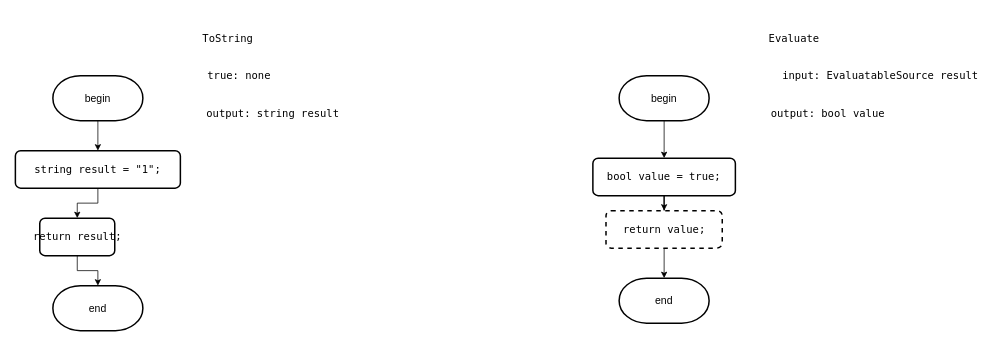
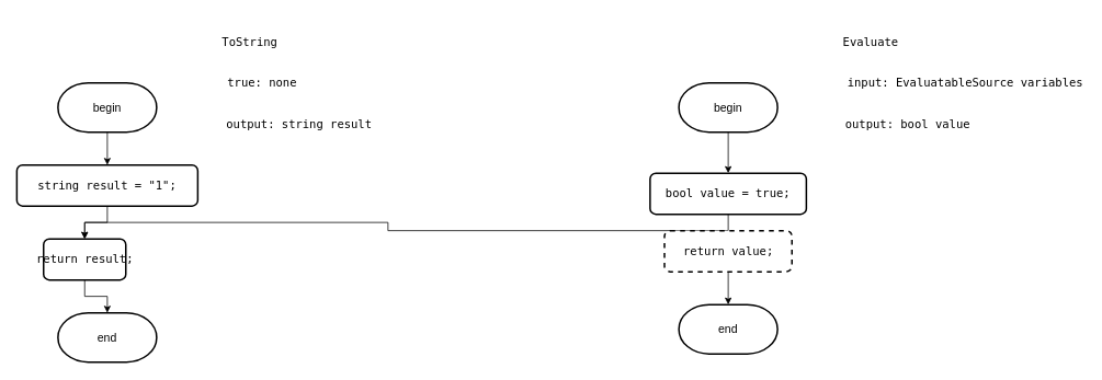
  <mxCell id="0" />
  <mxCell id="1" parent="0" />
  <mxCell id="2" value="&lt;pre style=&quot;font-family: &amp;quot;JetBrains Mono&amp;quot;, monospace;&quot;&gt;Evaluate&lt;/pre&gt;" style="text;html=1;align=center;verticalAlign=middle;resizable=0;points=[];autosize=1;strokeColor=none;fillColor=none;fontSize=14;labelBackgroundColor=none;fontColor=#000000;" parent="1" vertex="1"><mxGeometry x="1012.5" y="20" width="90" height="60" as="geometry" /></mxCell>
  <mxCell id="3" style="edgeStyle=orthogonalEdgeStyle;rounded=0;orthogonalLoop=1;jettySize=auto;html=1;exitX=0.5;exitY=1;exitDx=0;exitDy=0;exitPerimeter=0;entryX=0.5;entryY=0;entryDx=0;entryDy=0;fontSize=14;labelBackgroundColor=none;fontColor=#000000;" parent="1" source="4" target="6" edge="1"><mxGeometry relative="1" as="geometry" /></mxCell>
  <mxCell id="4" value="begin" style="strokeWidth=2;html=1;shape=mxgraph.flowchart.terminator;whiteSpace=wrap;fontSize=14;labelBackgroundColor=none;fontColor=#000000;" parent="1" vertex="1"><mxGeometry x="825" y="100" width="120" height="60" as="geometry" /></mxCell>
- <mxCell id="5" style="edgeStyle=orthogonalEdgeStyle;rounded=0;orthogonalLoop=1;jettySize=auto;html=1;exitX=0.5;exitY=1;exitDx=0;exitDy=0;fontSize=14;labelBackgroundColor=none;fontColor=#000000;" parent="1" source="6" target="20" edge="1"><mxGeometry relative="1" as="geometry" /></mxCell>
+ <mxCell id="5" style="edgeStyle=orthogonalEdgeStyle;rounded=0;orthogonalLoop=1;jettySize=auto;html=1;exitX=0.5;exitY=1;exitDx=0;exitDy=0;fontSize=14;labelBackgroundColor=none;fontColor=#000000;" parent="1" source="6" target="18" edge="1"><mxGeometry relative="1" as="geometry" /></mxCell>
  <mxCell id="6" value="&lt;div style=&quot;&quot;&gt;&lt;pre style=&quot;font-family: &amp;quot;JetBrains Mono&amp;quot;, monospace;&quot;&gt;&lt;pre style=&quot;font-family: &amp;quot;JetBrains Mono&amp;quot;, monospace;&quot;&gt;&lt;pre style=&quot;font-family: &amp;quot;JetBrains Mono&amp;quot;, monospace;&quot;&gt;&lt;pre style=&quot;font-family: &amp;quot;JetBrains Mono&amp;quot;, monospace;&quot;&gt;&lt;div&gt;&lt;pre style=&quot;font-family: &amp;quot;JetBrains Mono&amp;quot;, monospace;&quot;&gt;&lt;span style=&quot;&quot;&gt;bool &lt;/span&gt;&lt;span style=&quot;&quot;&gt;value &lt;/span&gt;= &lt;span style=&quot;&quot;&gt;true&lt;/span&gt;;&lt;/pre&gt;&lt;/div&gt;&lt;/pre&gt;&lt;/pre&gt;&lt;/pre&gt;&lt;/pre&gt;&lt;/div&gt;" style="rounded=1;whiteSpace=wrap;html=1;absoluteArcSize=1;arcSize=14;strokeWidth=2;fontSize=14;labelBackgroundColor=none;fontColor=#000000;" parent="1" vertex="1"><mxGeometry x="790" y="210" width="190" height="50" as="geometry" /></mxCell>
- <mxCell id="7" value="&lt;pre style=&quot;font-family: &amp;quot;JetBrains Mono&amp;quot;, monospace;&quot;&gt;input: EvaluatableSource result&lt;/pre&gt;" style="text;html=1;align=center;verticalAlign=middle;resizable=0;points=[];autosize=1;strokeColor=none;fillColor=none;fontSize=14;labelBackgroundColor=none;fontColor=#000000;" parent="1" vertex="1"><mxGeometry x="1027.5" y="70" width="290" height="60" as="geometry" /></mxCell>
+ <mxCell id="7" value="&lt;pre style=&quot;font-family: &amp;quot;JetBrains Mono&amp;quot;, monospace;&quot;&gt;input: EvaluatableSource variables&lt;/pre&gt;" style="text;html=1;align=center;verticalAlign=middle;resizable=0;points=[];autosize=1;strokeColor=none;fillColor=none;fontSize=14;labelBackgroundColor=none;fontColor=#000000;" parent="1" vertex="1"><mxGeometry x="1027.5" y="70" width="290" height="60" as="geometry" /></mxCell>
  <mxCell id="8" value="&lt;pre style=&quot;font-family: &amp;quot;JetBrains Mono&amp;quot;, monospace;&quot;&gt;output: bool value&lt;/pre&gt;" style="text;html=1;align=center;verticalAlign=middle;resizable=0;points=[];autosize=1;strokeColor=none;fillColor=none;fontSize=14;labelBackgroundColor=none;fontColor=#000000;" parent="1" vertex="1"><mxGeometry x="1022.5" y="120" width="160" height="60" as="geometry" /></mxCell>
  <mxCell id="9" value="end" style="strokeWidth=2;html=1;shape=mxgraph.flowchart.terminator;whiteSpace=wrap;fontSize=14;labelBackgroundColor=none;fontColor=#000000;" parent="1" vertex="1"><mxGeometry x="825" y="370" width="120" height="60" as="geometry" /></mxCell>
  <mxCell id="10" value="&lt;pre style=&quot;font-family: &amp;quot;JetBrains Mono&amp;quot;, monospace;&quot;&gt;ToString&lt;/pre&gt;" style="text;html=1;align=center;verticalAlign=middle;resizable=0;points=[];autosize=1;strokeColor=none;fillColor=none;fontSize=14;labelBackgroundColor=none;fontColor=#000000;" parent="1" vertex="1"><mxGeometry x="257.5" y="20" width="90" height="60" as="geometry" /></mxCell>
  <mxCell id="11" style="edgeStyle=orthogonalEdgeStyle;rounded=0;orthogonalLoop=1;jettySize=auto;html=1;exitX=0.5;exitY=1;exitDx=0;exitDy=0;exitPerimeter=0;entryX=0.5;entryY=0;entryDx=0;entryDy=0;fontSize=14;labelBackgroundColor=none;fontColor=#000000;" parent="1" source="12" target="14" edge="1"><mxGeometry relative="1" as="geometry" /></mxCell>
  <mxCell id="12" value="begin" style="strokeWidth=2;html=1;shape=mxgraph.flowchart.terminator;whiteSpace=wrap;fontSize=14;labelBackgroundColor=none;fontColor=#000000;" parent="1" vertex="1"><mxGeometry x="70" y="100" width="120" height="60" as="geometry" /></mxCell>
  <mxCell id="13" style="edgeStyle=orthogonalEdgeStyle;rounded=0;orthogonalLoop=1;jettySize=auto;html=1;exitX=0.5;exitY=1;exitDx=0;exitDy=0;fontSize=14;labelBackgroundColor=none;fontColor=#000000;" parent="1" source="14" target="18" edge="1"><mxGeometry relative="1" as="geometry" /></mxCell>
  <mxCell id="14" value="&lt;div style=&quot;&quot;&gt;&lt;pre style=&quot;font-family: &amp;quot;JetBrains Mono&amp;quot;, monospace;&quot;&gt;&lt;pre style=&quot;font-family: &amp;quot;JetBrains Mono&amp;quot;, monospace;&quot;&gt;&lt;pre style=&quot;font-family: &amp;quot;JetBrains Mono&amp;quot;, monospace;&quot;&gt;&lt;pre style=&quot;font-family: &amp;quot;JetBrains Mono&amp;quot;, monospace;&quot;&gt;&lt;pre style=&quot;font-family: &amp;quot;JetBrains Mono&amp;quot;, monospace;&quot;&gt;&lt;div&gt;&lt;pre style=&quot;font-family: &amp;quot;JetBrains Mono&amp;quot;, monospace;&quot;&gt;&lt;span style=&quot;&quot;&gt;string &lt;/span&gt;&lt;span style=&quot;&quot;&gt;result &lt;/span&gt;= &lt;span style=&quot;&quot;&gt;&quot;1&quot;&lt;/span&gt;;&lt;/pre&gt;&lt;/div&gt;&lt;/pre&gt;&lt;/pre&gt;&lt;/pre&gt;&lt;/pre&gt;&lt;/pre&gt;&lt;/div&gt;" style="rounded=1;whiteSpace=wrap;html=1;absoluteArcSize=1;arcSize=14;strokeWidth=2;fontSize=14;labelBackgroundColor=none;fontColor=#000000;" parent="1" vertex="1"><mxGeometry x="20" y="200" width="220" height="50" as="geometry" /></mxCell>
  <mxCell id="15" value="&lt;pre style=&quot;font-family: &amp;quot;JetBrains Mono&amp;quot;, monospace;&quot;&gt;true: none&lt;/pre&gt;" style="text;html=1;align=center;verticalAlign=middle;resizable=0;points=[];autosize=1;strokeColor=none;fillColor=none;fontSize=14;labelBackgroundColor=none;fontColor=#000000;" parent="1" vertex="1"><mxGeometry x="262.5" y="70" width="110" height="60" as="geometry" /></mxCell>
  <mxCell id="16" value="&lt;pre style=&quot;font-family: &amp;quot;JetBrains Mono&amp;quot;, monospace;&quot;&gt;output: string result&lt;/pre&gt;" style="text;html=1;align=center;verticalAlign=middle;resizable=0;points=[];autosize=1;strokeColor=none;fillColor=none;fontSize=14;labelBackgroundColor=none;fontColor=#000000;" parent="1" vertex="1"><mxGeometry x="267.5" y="120" width="190" height="60" as="geometry" /></mxCell>
  <mxCell id="17" value="end" style="strokeWidth=2;html=1;shape=mxgraph.flowchart.terminator;whiteSpace=wrap;fontSize=14;labelBackgroundColor=none;fontColor=#000000;" parent="1" vertex="1"><mxGeometry x="70" y="380" width="120" height="60" as="geometry" /></mxCell>
  <mxCell id="18" value="&lt;div style=&quot;&quot;&gt;&lt;pre style=&quot;font-family: &amp;quot;JetBrains Mono&amp;quot;, monospace;&quot;&gt;&lt;pre style=&quot;font-family: &amp;quot;JetBrains Mono&amp;quot;, monospace;&quot;&gt;&lt;pre style=&quot;font-family: &amp;quot;JetBrains Mono&amp;quot;, monospace;&quot;&gt;&lt;pre style=&quot;font-family: &amp;quot;JetBrains Mono&amp;quot;, monospace;&quot;&gt;&lt;pre style=&quot;font-family: &amp;quot;JetBrains Mono&amp;quot;, monospace;&quot;&gt;&lt;pre style=&quot;font-family: &amp;quot;JetBrains Mono&amp;quot;, monospace;&quot;&gt;&lt;div&gt;&lt;pre style=&quot;font-family: &amp;quot;JetBrains Mono&amp;quot;, monospace;&quot;&gt;&lt;span style=&quot;&quot;&gt;return &lt;/span&gt;result;&lt;/pre&gt;&lt;/div&gt;&lt;/pre&gt;&lt;/pre&gt;&lt;/pre&gt;&lt;/pre&gt;&lt;/pre&gt;&lt;/pre&gt;&lt;/div&gt;" style="rounded=1;whiteSpace=wrap;html=1;absoluteArcSize=1;arcSize=14;strokeWidth=2;fontSize=14;labelBackgroundColor=none;fontColor=#000000;" parent="1" vertex="1"><mxGeometry x="52.5" y="290" width="100" height="50" as="geometry" /></mxCell>
  <mxCell id="19" style="edgeStyle=orthogonalEdgeStyle;rounded=0;orthogonalLoop=1;jettySize=auto;html=1;exitX=0.5;exitY=1;exitDx=0;exitDy=0;entryX=0.5;entryY=0;entryDx=0;entryDy=0;entryPerimeter=0;fontSize=14;labelBackgroundColor=none;fontColor=#000000;" parent="1" source="18" target="17" edge="1"><mxGeometry relative="1" as="geometry" /></mxCell>
  <mxCell id="20" value="&lt;div style=&quot;&quot;&gt;&lt;pre style=&quot;font-family: &amp;quot;JetBrains Mono&amp;quot;, monospace;&quot;&gt;&lt;pre style=&quot;font-family: &amp;quot;JetBrains Mono&amp;quot;, monospace;&quot;&gt;&lt;pre style=&quot;font-family: &amp;quot;JetBrains Mono&amp;quot;, monospace;&quot;&gt;&lt;pre style=&quot;font-family: &amp;quot;JetBrains Mono&amp;quot;, monospace;&quot;&gt;&lt;pre style=&quot;font-family: &amp;quot;JetBrains Mono&amp;quot;, monospace;&quot;&gt;&lt;pre style=&quot;font-family: &amp;quot;JetBrains Mono&amp;quot;, monospace;&quot;&gt;&lt;pre style=&quot;font-family: &amp;quot;JetBrains Mono&amp;quot;, monospace;&quot;&gt;&lt;div&gt;&lt;pre style=&quot;font-family: &amp;quot;JetBrains Mono&amp;quot;, monospace;&quot;&gt;&lt;span style=&quot;&quot;&gt;return &lt;/span&gt;&lt;span style=&quot;&quot;&gt;value&lt;/span&gt;;&lt;/pre&gt;&lt;/div&gt;&lt;/pre&gt;&lt;/pre&gt;&lt;/pre&gt;&lt;/pre&gt;&lt;/pre&gt;&lt;/pre&gt;&lt;/pre&gt;&lt;/div&gt;" style="rounded=1;whiteSpace=wrap;html=1;absoluteArcSize=1;arcSize=14;strokeWidth=2;fontSize=14;labelBackgroundColor=none;fontColor=#000000;dashed=1;" parent="1" vertex="1"><mxGeometry x="807.5" y="280" width="155" height="50" as="geometry" /></mxCell>
  <mxCell id="21" style="edgeStyle=orthogonalEdgeStyle;rounded=0;orthogonalLoop=1;jettySize=auto;html=1;exitX=0.5;exitY=1;exitDx=0;exitDy=0;entryX=0.5;entryY=0;entryDx=0;entryDy=0;entryPerimeter=0;fontSize=14;labelBackgroundColor=none;fontColor=#000000;" parent="1" source="20" target="9" edge="1"><mxGeometry relative="1" as="geometry" /></mxCell>
